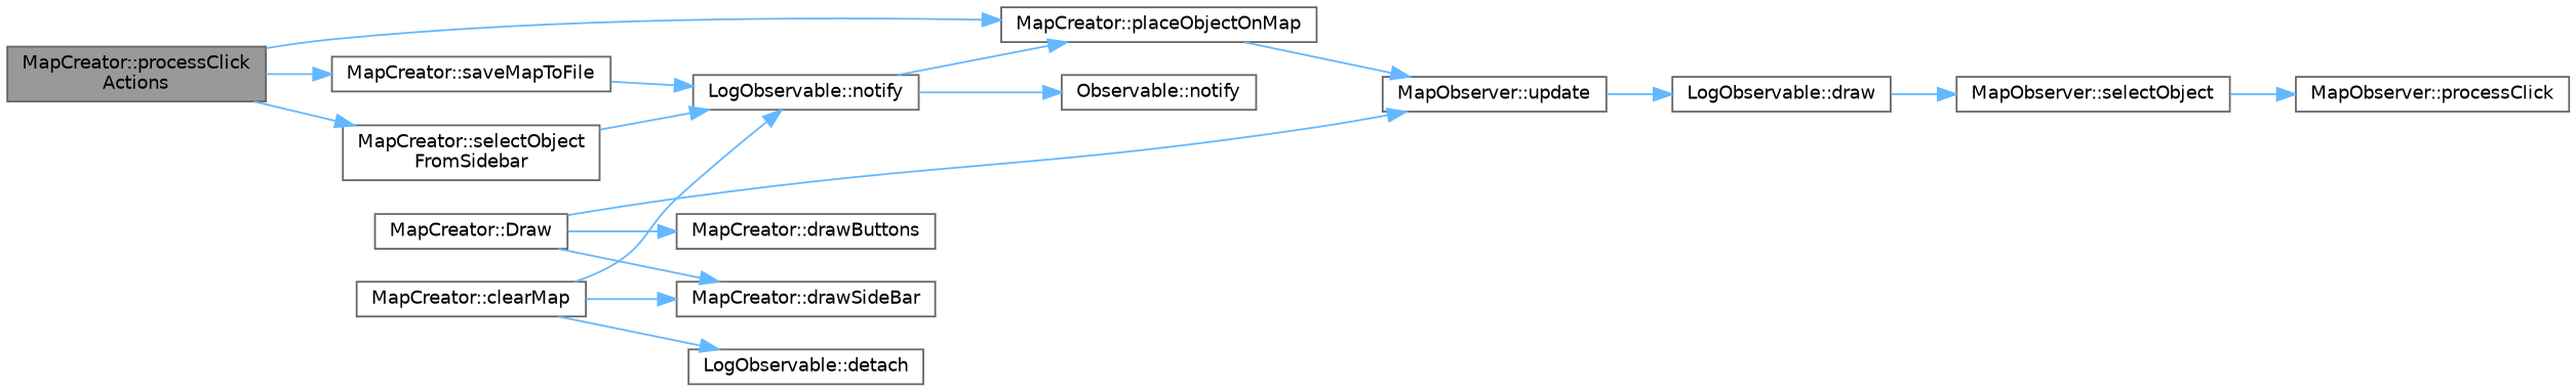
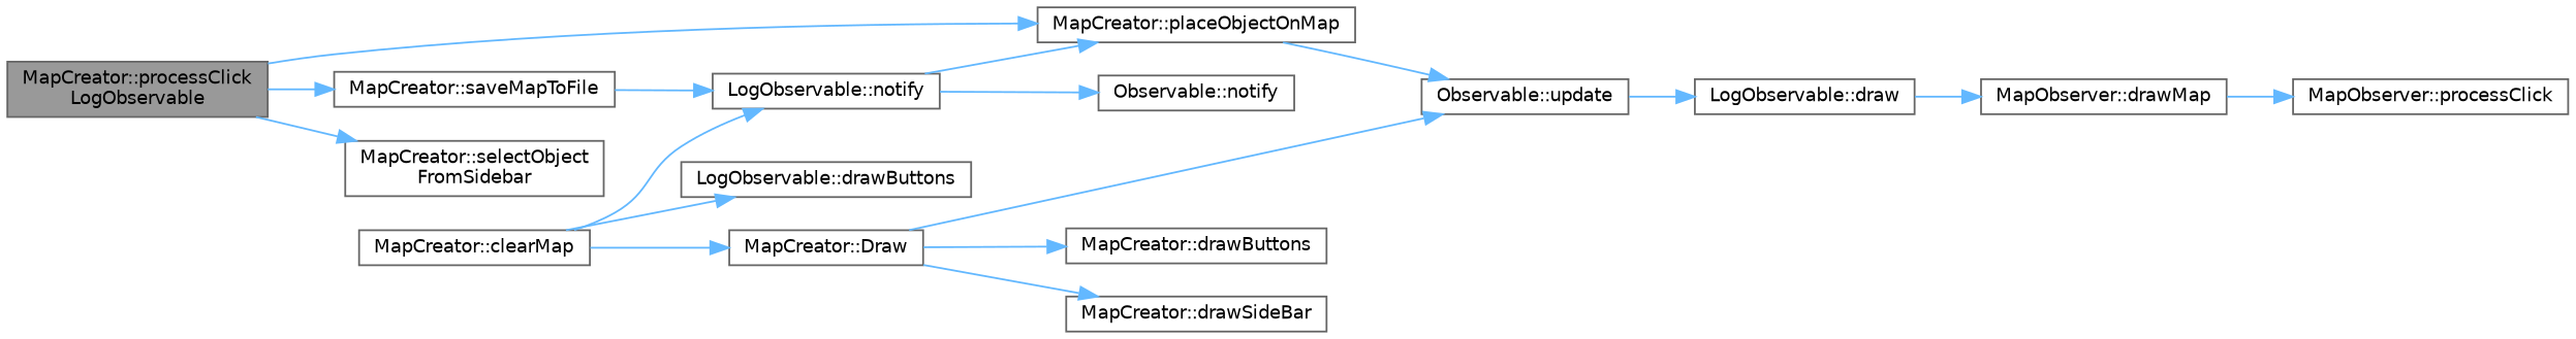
  digraph {
    rankdir=LR
    node [color=grey40 fillcolor=white fontname=Helvetica fontsize=10 shape=box style=filled]
    edge [color=steelblue1 fontname=Helvetica fontsize=10 labelfontname=Helvetica labelfontsize=10 style=solid]
-   n1 [color=gray40 fillcolor=grey60 fontcolor=black height=0.2 label="MapCreator::processClick\lActions" width=0.4]
+   n1 [color=gray40 fillcolor=grey60 fontcolor=black height=0.2 label="MapCreator::processClick\lLogObservable" width=0.4]
    n2 [height=0.2 label="MapCreator::placeObjectOnMap" width=0.4]
    n3 [height=0.2 label="MapCreator::saveMapToFile" width=0.4]
    n4 [height=0.2 label="MapCreator::selectObject\lFromSidebar" width=0.4]
    n5 [height=0.2 label="MapCreator::clearMap" width=0.4]
-   n6 [height=0.2 label="LogObservable::detach" width=0.4]
+   n6 [height=0.2 label="LogObservable::drawButtons" width=0.4]
    n7 [height=0.2 label="MapCreator::Draw" width=0.4]
    n8 [height=0.2 label="LogObservable::notify" width=0.4]
-   n9 [height=0.2 label="MapObserver::update" width=0.4]
+   n9 [height=0.2 label="Observable::update" width=0.4]
    n10 [height=0.2 label="MapCreator::drawButtons" width=0.4]
    n11 [height=0.2 label="MapCreator::drawSideBar" width=0.4]
    n12 [height=0.2 label="Observable::notify" width=0.4]
    n13 [height=0.2 label="LogObservable::draw" width=0.4]
-   n14 [height=0.2 label="MapObserver::selectObject" width=0.4]
+   n14 [height=0.2 label="MapObserver::drawMap" width=0.4]
    n15 [height=0.2 label="MapObserver::processClick" width=0.4]
    n1 -> n2
    n1 -> n3
    n1 -> n4
    n2 -> n9
    n3 -> n8
-   n4 -> n8
    n5 -> n6
-   n5 -> n11
+   n5 -> n7
    n5 -> n8
    n7 -> n9
    n7 -> n10
    n7 -> n11
    n8 -> n2
    n8 -> n12
    n9 -> n13
    n13 -> n14
    n14 -> n15
  }
